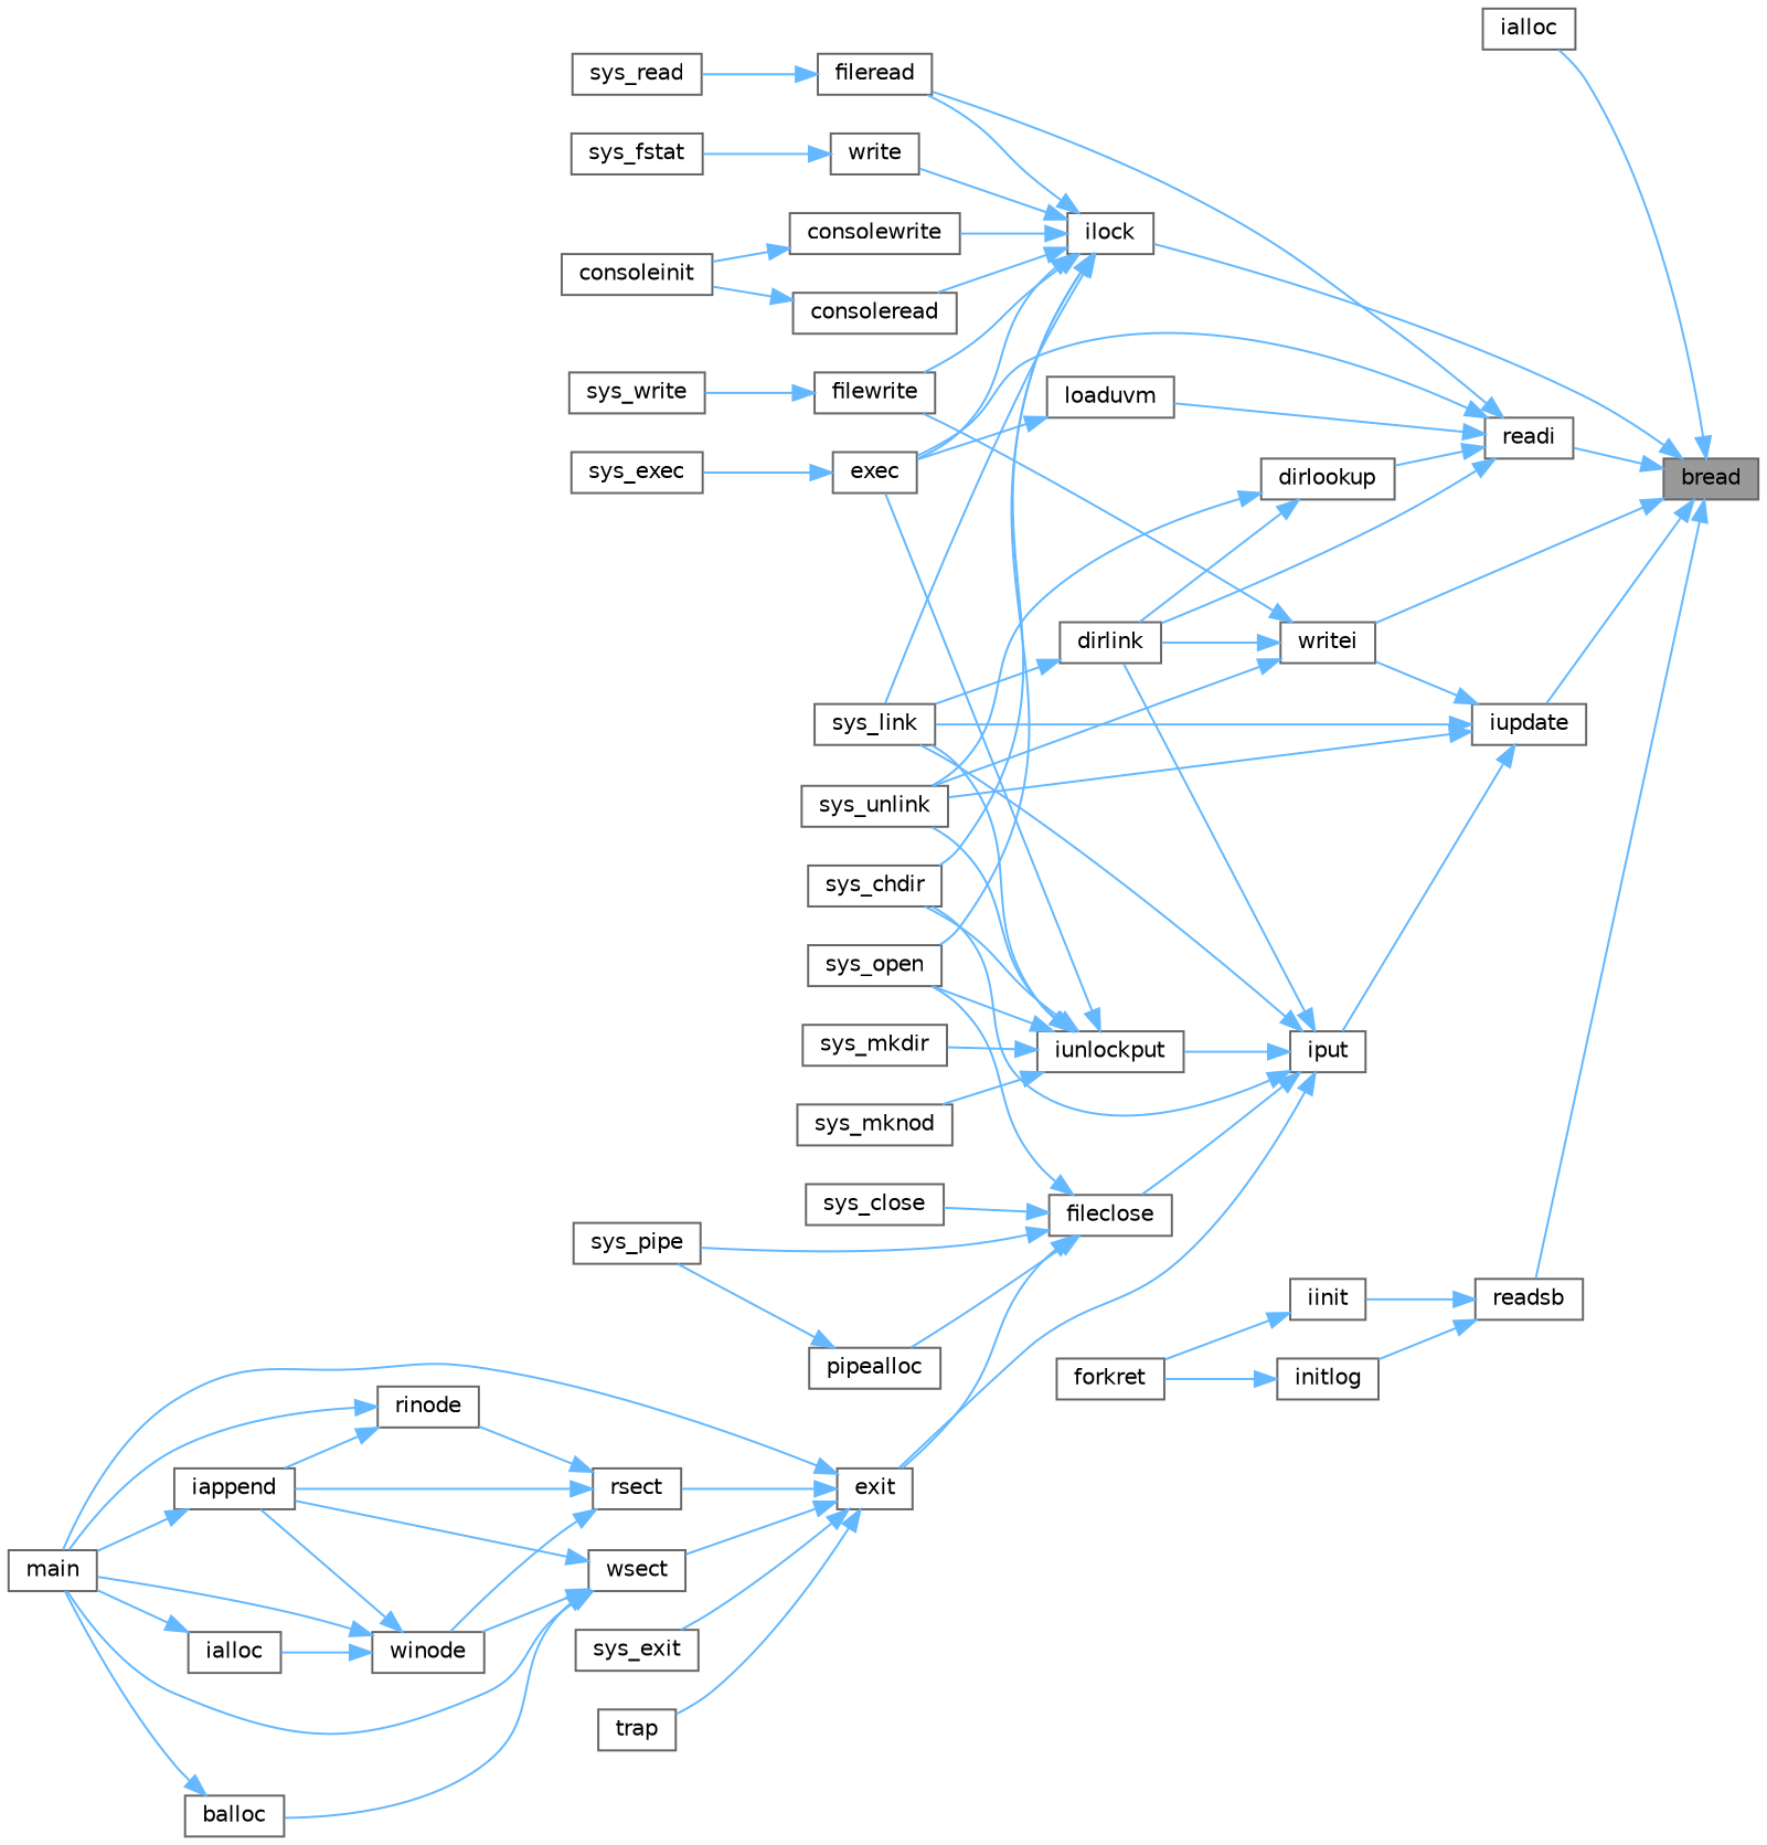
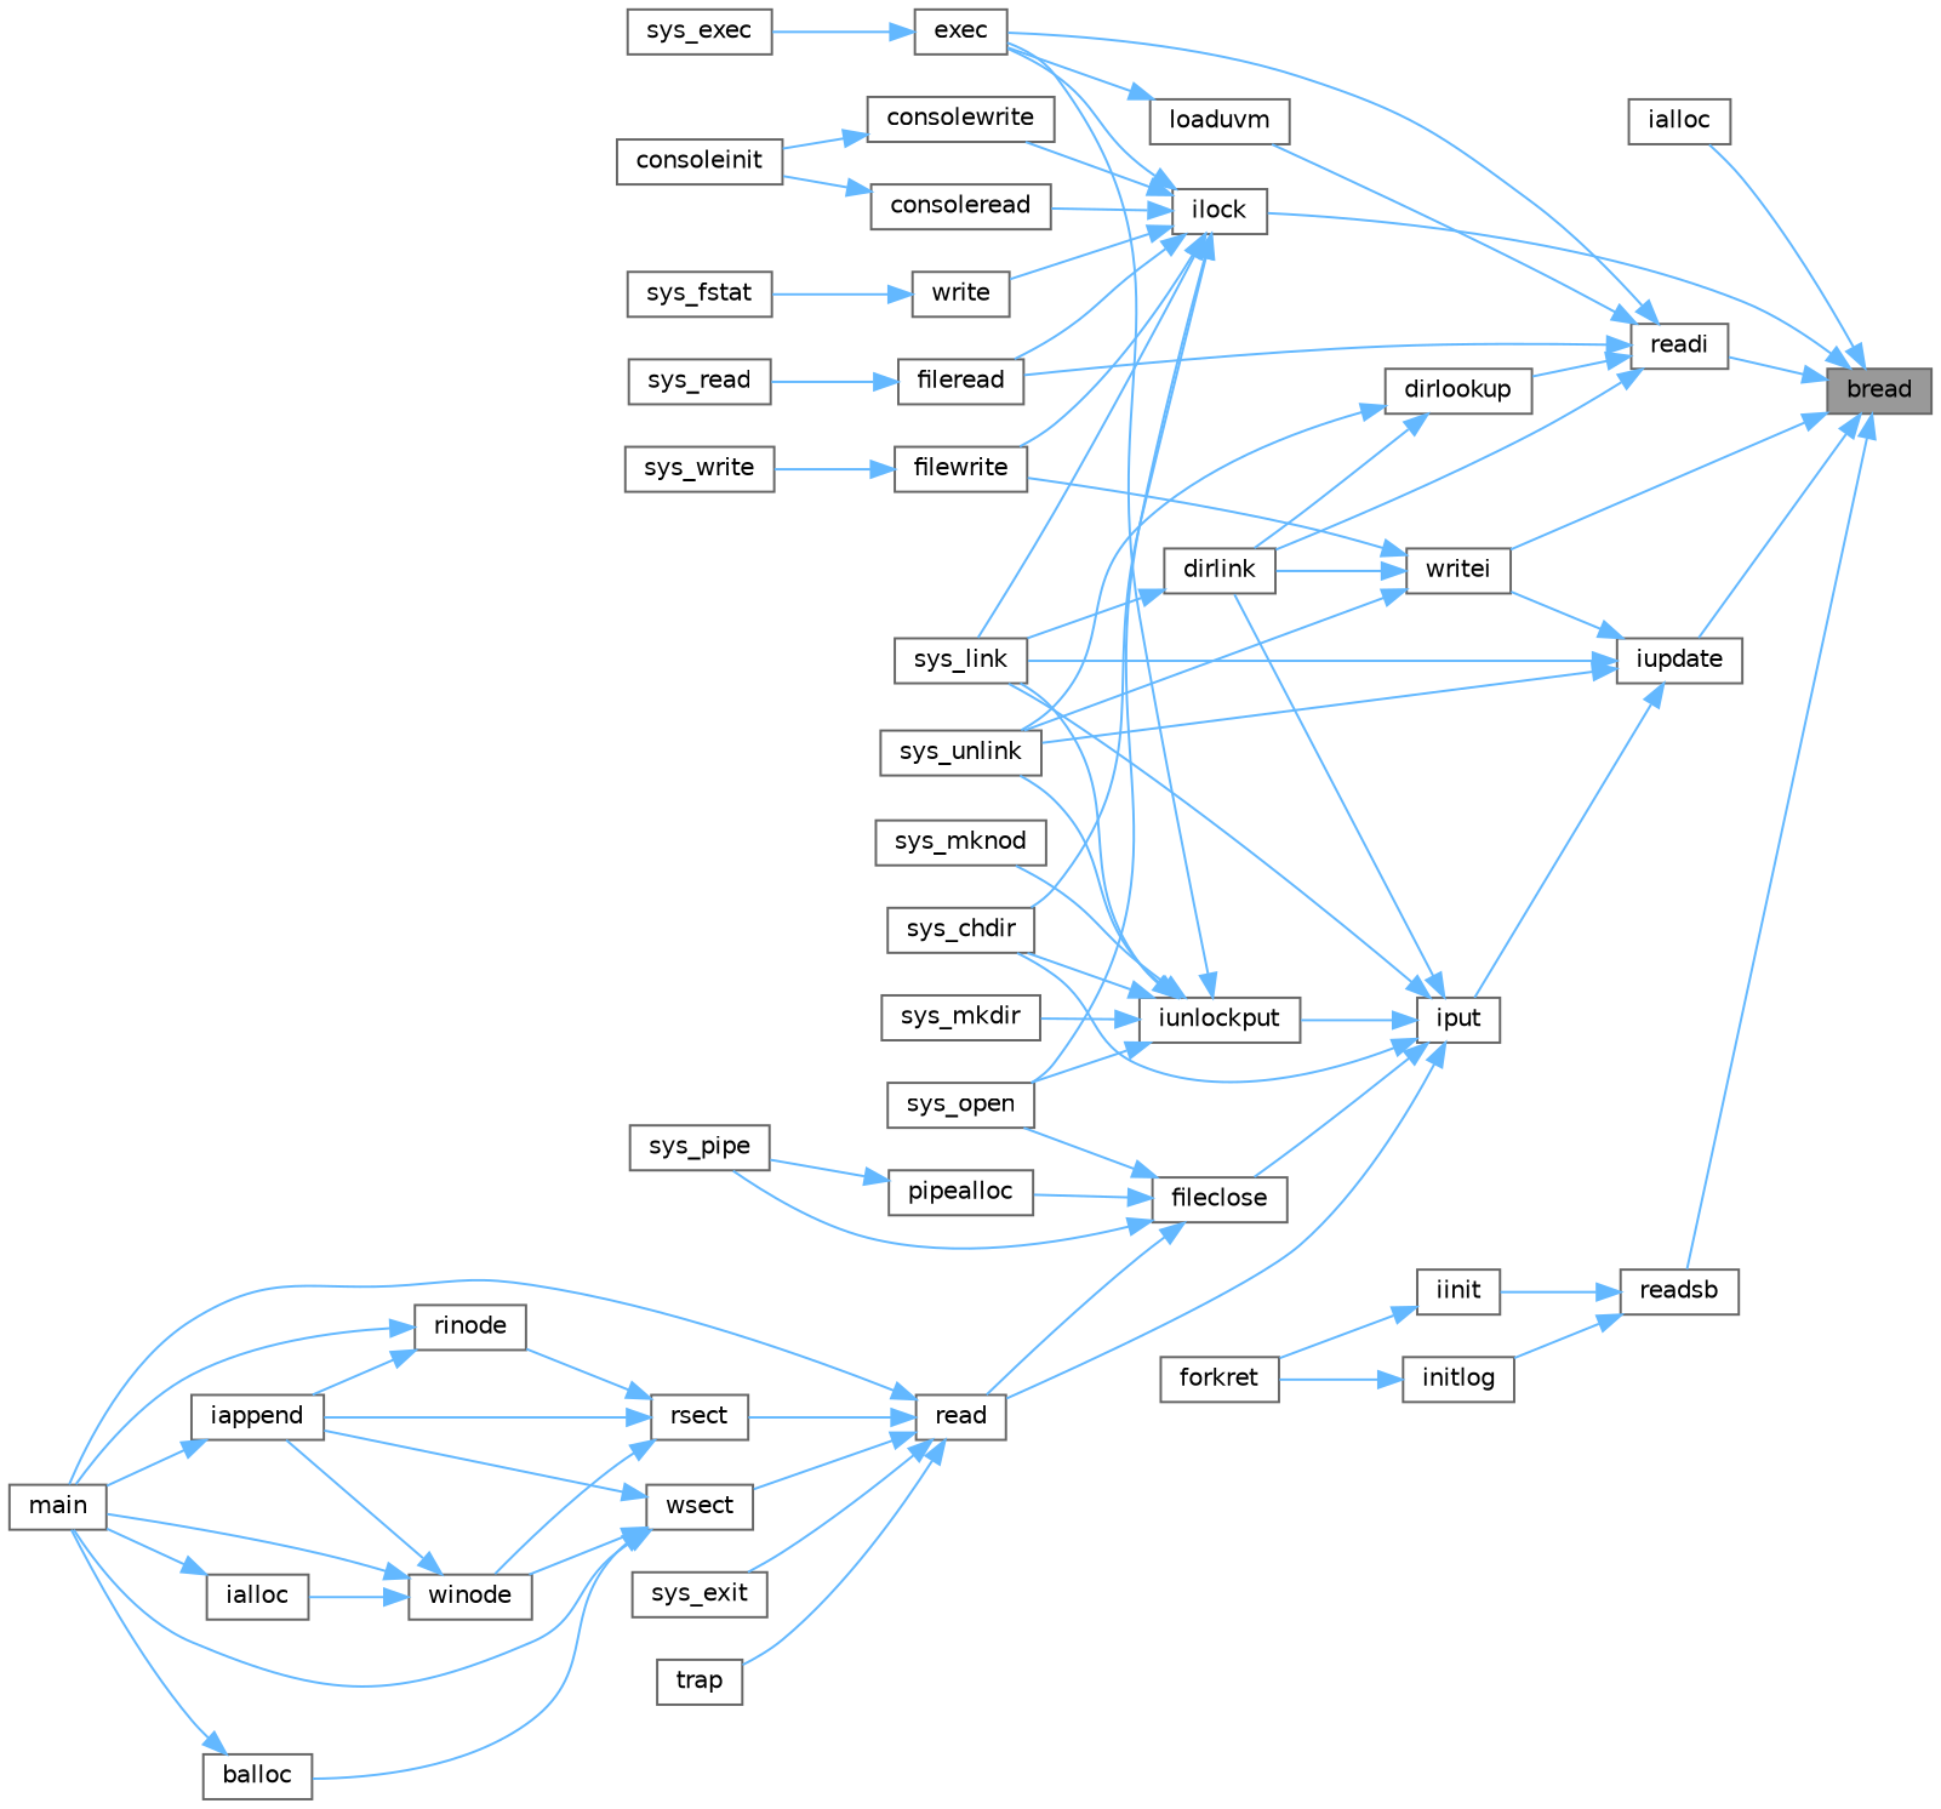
  digraph {
    rankdir=RL
    node [color=grey40 fillcolor=white fontname=Helvetica fontsize=10 shape=box style=filled]
    edge [color=steelblue1 dir=back fontname=Helvetica fontsize=10 labelfontname=Helvetica labelfontsize=10 style=solid]
    n1 [color=gray40 fillcolor=grey60 fontcolor=black height=0.2 label=bread width=0.4]
    n2 [height=0.2 label=ialloc width=0.4]
    n3 [height=0.2 label=ilock width=0.4]
    n4 [height=0.2 label=iupdate width=0.4]
    n5 [height=0.2 label=writei width=0.4]
    n6 [height=0.2 label=readi width=0.4]
    n7 [height=0.2 label=readsb width=0.4]
    n8 [height=0.2 label=consoleread width=0.4]
    n9 [height=0.2 label=consolewrite width=0.4]
    n10 [height=0.2 label=exec width=0.4]
    n11 [height=0.2 label=fileread width=0.4]
    n12 [height=0.2 label=write width=0.4]
    n13 [height=0.2 label=filewrite width=0.4]
    n14 [height=0.2 label=sys_chdir width=0.4]
    n15 [height=0.2 label=sys_link width=0.4]
    n16 [height=0.2 label=sys_open width=0.4]
    n17 [height=0.2 label=sys_unlink width=0.4]
    n18 [height=0.2 label=iput width=0.4]
    n19 [height=0.2 label=dirlink width=0.4]
    n20 [height=0.2 label=dirlookup width=0.4]
    n21 [height=0.2 label=loaduvm width=0.4]
    n22 [height=0.2 label=iinit width=0.4]
    n23 [height=0.2 label=initlog width=0.4]
    n24 [height=0.2 label=consoleinit width=0.4]
    n25 [height=0.2 label=sys_exec width=0.4]
    n26 [height=0.2 label=sys_read width=0.4]
    n27 [height=0.2 label=sys_fstat width=0.4]
    n28 [height=0.2 label=sys_write width=0.4]
-   n29 [height=0.2 label=exit width=0.4]
+   n29 [height=0.2 label=read width=0.4]
    n30 [height=0.2 label=fileclose width=0.4]
    n31 [height=0.2 label=iunlockput width=0.4]
    n32 [height=0.2 label=main width=0.4]
    n33 [height=0.2 label=rsect width=0.4]
    n34 [height=0.2 label=sys_exit width=0.4]
    n35 [height=0.2 label=trap width=0.4]
    n36 [height=0.2 label=wsect width=0.4]
    n37 [height=0.2 label=pipealloc width=0.4]
    n38 [height=0.2 label=sys_pipe width=0.4]
-   n39 [height=0.2 label=sys_close width=0.4]
    n40 [height=0.2 label=sys_mkdir width=0.4]
    n41 [height=0.2 label=sys_mknod width=0.4]
    n42 [height=0.2 label=iappend width=0.4]
    n43 [height=0.2 label=rinode width=0.4]
    n44 [height=0.2 label=winode width=0.4]
    n45 [height=0.2 label=balloc width=0.4]
    n46 [height=0.2 label=ialloc width=0.4]
    n47 [height=0.2 label=forkret width=0.4]
    n1 -> n2
    n1 -> n3
    n1 -> n4
    n1 -> n5
    n1 -> n6
    n1 -> n7
    n3 -> n8
    n3 -> n9
    n3 -> n10
    n3 -> n11
    n3 -> n12
    n3 -> n13
    n3 -> n14
    n3 -> n15
    n3 -> n16
    n4 -> n5
    n4 -> n15
    n4 -> n17
    n4 -> n18
    n5 -> n13
    n5 -> n17
    n5 -> n19
    n6 -> n10
    n6 -> n11
    n6 -> n19
    n6 -> n20
    n6 -> n21
    n7 -> n22
    n7 -> n23
    n8 -> n24
    n9 -> n24
    n10 -> n25
    n11 -> n26
    n12 -> n27
    n13 -> n28
    n18 -> n14
    n18 -> n15
    n18 -> n19
    n18 -> n29
    n18 -> n30
    n18 -> n31
    n19 -> n15
    n20 -> n17
    n20 -> n19
    n21 -> n10
    n22 -> n47
    n23 -> n47
    n29 -> n32
    n29 -> n33
    n29 -> n34
    n29 -> n35
    n29 -> n36
    n30 -> n16
    n30 -> n29
    n30 -> n37
    n30 -> n38
-   n30 -> n39
    n31 -> n10
    n31 -> n14
    n31 -> n15
    n31 -> n16
    n31 -> n17
    n31 -> n40
    n31 -> n41
    n33 -> n42
    n33 -> n43
    n33 -> n44
    n36 -> n32
    n36 -> n42
    n36 -> n44
    n36 -> n45
    n37 -> n38
    n42 -> n32
    n43 -> n32
    n43 -> n42
    n44 -> n32
    n44 -> n42
    n44 -> n46
    n45 -> n32
    n46 -> n32
  }
